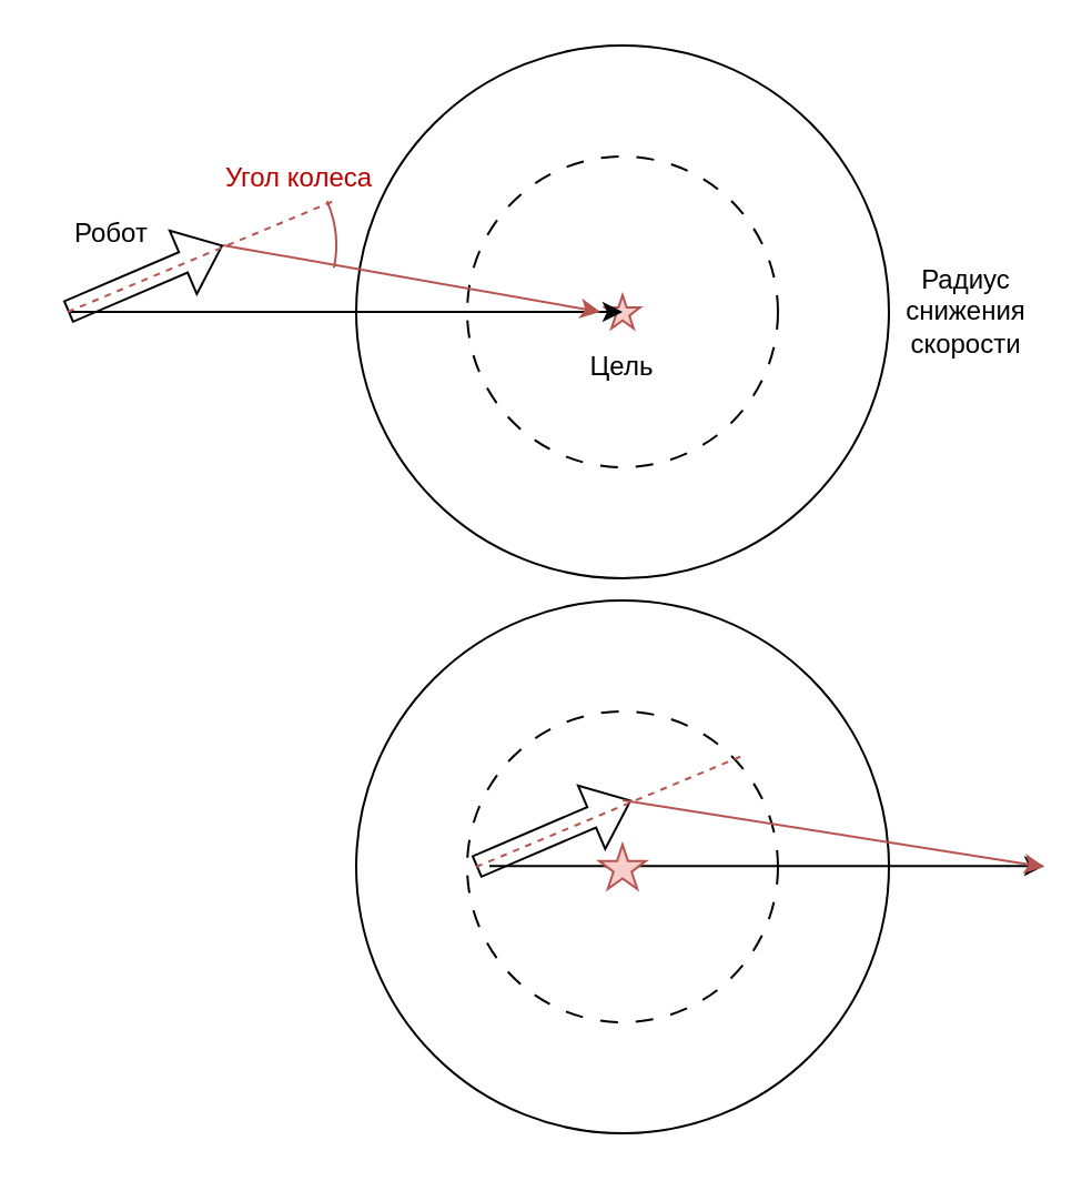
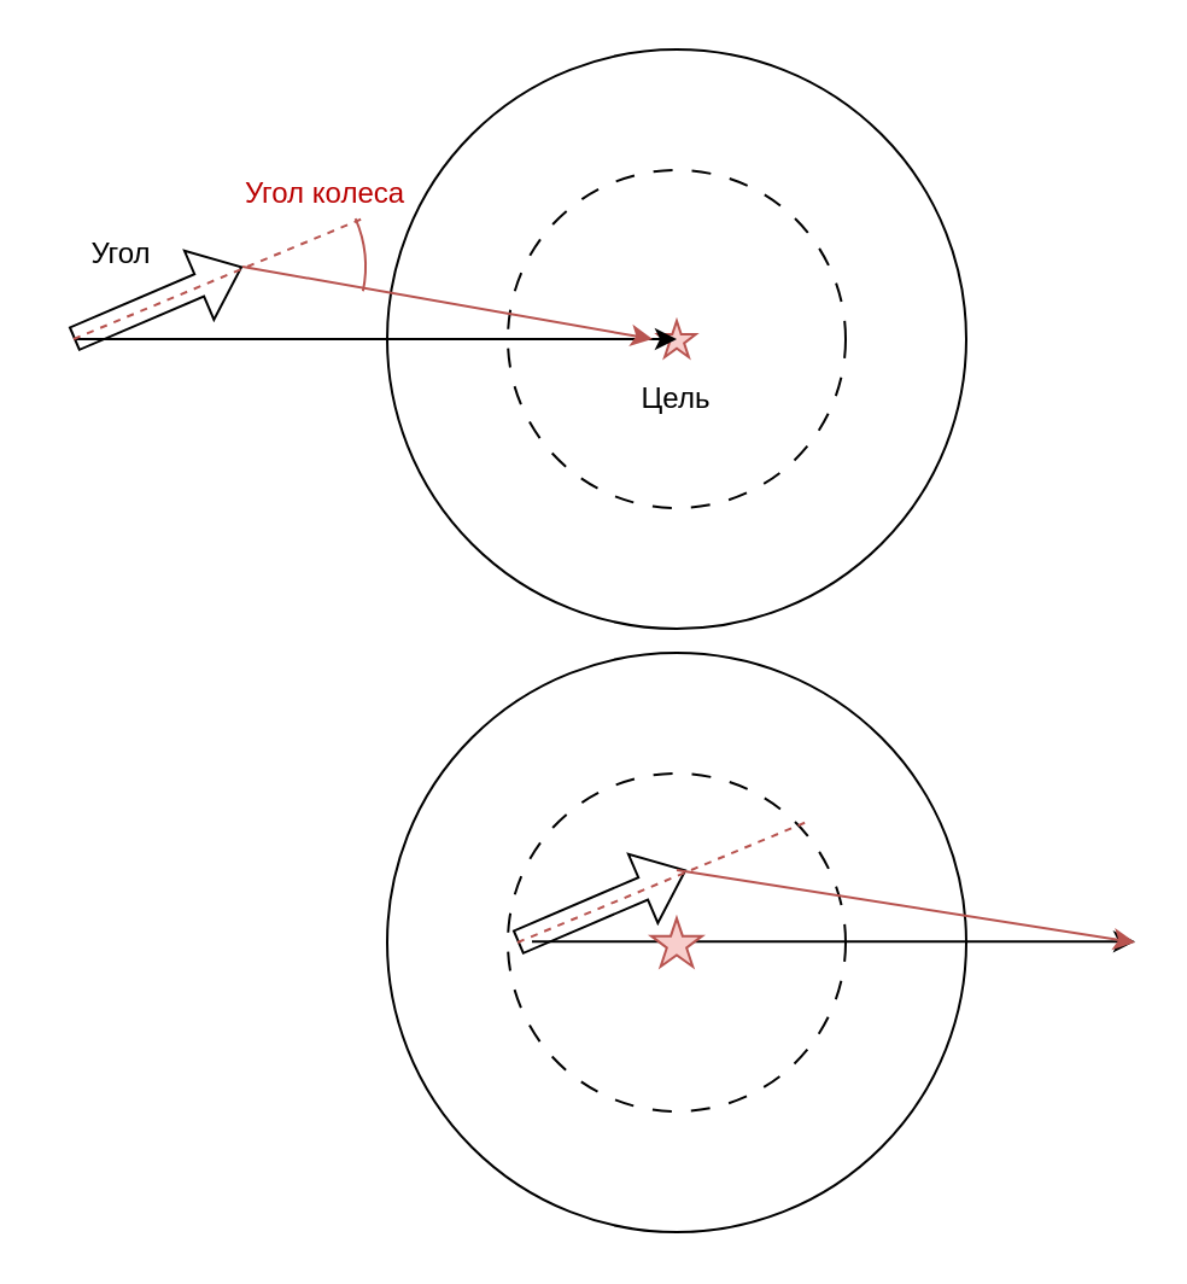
  <mxCell id="0" />
  <mxCell id="1" parent="0" />
  <mxCell id="2" value="" style="verticalLabelPosition=bottom;verticalAlign=top;html=1;shape=mxgraph.basic.star;fillColor=#f8cecc;strokeColor=#b85450;" vertex="1" parent="1"><mxGeometry x="272.1" y="132.5" width="15.79" height="15" as="geometry" /></mxCell>
  <mxCell id="3" value="" style="ellipse;whiteSpace=wrap;html=1;aspect=fixed;fillColor=none;dashed=1;dashPattern=8 8;" vertex="1" parent="1"><mxGeometry x="210" y="70" width="140" height="140" as="geometry" /></mxCell>
  <mxCell id="4" value="" style="ellipse;whiteSpace=wrap;html=1;aspect=fixed;fillColor=none;" vertex="1" parent="1"><mxGeometry x="160" y="20" width="240" height="240" as="geometry" /></mxCell>
  <mxCell id="5" value="" style="shape=flexArrow;endArrow=classic;html=1;rounded=0;" edge="1" parent="1"><mxGeometry width="50" height="50" relative="1" as="geometry"><mxPoint x="30" y="140" as="sourcePoint" /><mxPoint x="100" y="110" as="targetPoint" /></mxGeometry></mxCell>
  <mxCell id="6" value="" style="endArrow=classic;html=1;rounded=0;" edge="1" parent="1"><mxGeometry width="50" height="50" relative="1" as="geometry"><mxPoint x="30" y="140" as="sourcePoint" /><mxPoint x="280" y="140" as="targetPoint" /></mxGeometry></mxCell>
  <mxCell id="7" value="" style="ellipse;whiteSpace=wrap;html=1;aspect=fixed;fillColor=none;dashed=1;dashPattern=8 8;" vertex="1" parent="1"><mxGeometry x="210" y="320" width="140" height="140" as="geometry" /></mxCell>
  <mxCell id="8" value="" style="ellipse;whiteSpace=wrap;html=1;aspect=fixed;fillColor=none;" vertex="1" parent="1"><mxGeometry x="160" y="270" width="240" height="240" as="geometry" /></mxCell>
  <mxCell id="9" value="" style="shape=flexArrow;endArrow=classic;html=1;rounded=0;" edge="1" parent="1"><mxGeometry width="50" height="50" relative="1" as="geometry"><mxPoint x="214" y="390" as="sourcePoint" /><mxPoint x="284" y="360" as="targetPoint" /></mxGeometry></mxCell>
  <mxCell id="10" value="" style="endArrow=classic;html=1;rounded=0;" edge="1" parent="1"><mxGeometry width="50" height="50" relative="1" as="geometry"><mxPoint x="220" y="389.58" as="sourcePoint" /><mxPoint x="470" y="389.58" as="targetPoint" /></mxGeometry></mxCell>
- <mxCell id="11" value="Робот" style="text;html=1;align=center;verticalAlign=middle;whiteSpace=wrap;rounded=0;" vertex="1" parent="1"><mxGeometry x="20" y="90" width="60" height="30" as="geometry" /></mxCell>
+ <mxCell id="11" value="Угол" style="text;html=1;align=center;verticalAlign=middle;whiteSpace=wrap;rounded=0;" vertex="1" parent="1"><mxGeometry x="20" y="90" width="60" height="30" as="geometry" /></mxCell>
  <mxCell id="12" value="" style="endArrow=classic;html=1;rounded=0;fillColor=#f8cecc;strokeColor=#b85450;" edge="1" parent="1"><mxGeometry width="50" height="50" relative="1" as="geometry"><mxPoint x="100" y="110" as="sourcePoint" /><mxPoint x="270" y="140" as="targetPoint" /></mxGeometry></mxCell>
  <mxCell id="13" value="" style="endArrow=none;dashed=1;html=1;rounded=0;fillColor=#f8cecc;strokeColor=#b85450;" edge="1" parent="1"><mxGeometry width="50" height="50" relative="1" as="geometry"><mxPoint x="30" y="140" as="sourcePoint" /><mxPoint x="150" y="90" as="targetPoint" /></mxGeometry></mxCell>
  <mxCell id="14" value="" style="endArrow=classic;html=1;rounded=0;fillColor=#f8cecc;strokeColor=#b85450;" edge="1" parent="1"><mxGeometry width="50" height="50" relative="1" as="geometry"><mxPoint x="280" y="360" as="sourcePoint" /><mxPoint x="470" y="390" as="targetPoint" /></mxGeometry></mxCell>
  <mxCell id="15" value="" style="endArrow=none;dashed=1;html=1;rounded=0;fillColor=#f8cecc;strokeColor=#b85450;" edge="1" parent="1"><mxGeometry width="50" height="50" relative="1" as="geometry"><mxPoint x="214" y="390" as="sourcePoint" /><mxPoint x="334" y="340" as="targetPoint" /></mxGeometry></mxCell>
  <mxCell id="16" value="Цель" style="text;html=1;align=center;verticalAlign=middle;whiteSpace=wrap;rounded=0;" vertex="1" parent="1"><mxGeometry x="250" y="150" width="60" height="30" as="geometry" /></mxCell>
- <mxCell id="17" value="Радиус&lt;div&gt;снижения скорости&lt;/div&gt;" style="text;html=1;align=center;verticalAlign=middle;whiteSpace=wrap;rounded=0;" vertex="1" parent="1"><mxGeometry x="400" y="120" width="70" height="40" as="geometry" /></mxCell>
  <mxCell id="18" value="Угол колеса" style="text;html=1;align=center;verticalAlign=middle;whiteSpace=wrap;rounded=0;fillColor=none;strokeColor=none;fontColor=#BA0000;" vertex="1" parent="1"><mxGeometry x="100" y="70" width="69" height="20" as="geometry" /></mxCell>
  <mxCell id="19" value="" style="verticalLabelPosition=bottom;verticalAlign=top;html=1;shape=mxgraph.basic.arc;startAngle=0.779;endAngle=0.877;rotation=-214;fillColor=#f8cecc;strokeColor=#b85450;" vertex="1" parent="1"><mxGeometry x="51" y="60" width="100" height="100" as="geometry" /></mxCell>
  <mxCell id="20" value="" style="verticalLabelPosition=bottom;verticalAlign=top;html=1;shape=mxgraph.basic.star;fillColor=#f8cecc;strokeColor=#b85450;" vertex="1" parent="1"><mxGeometry x="269.46" y="380" width="21.05" height="20" as="geometry" /></mxCell>
